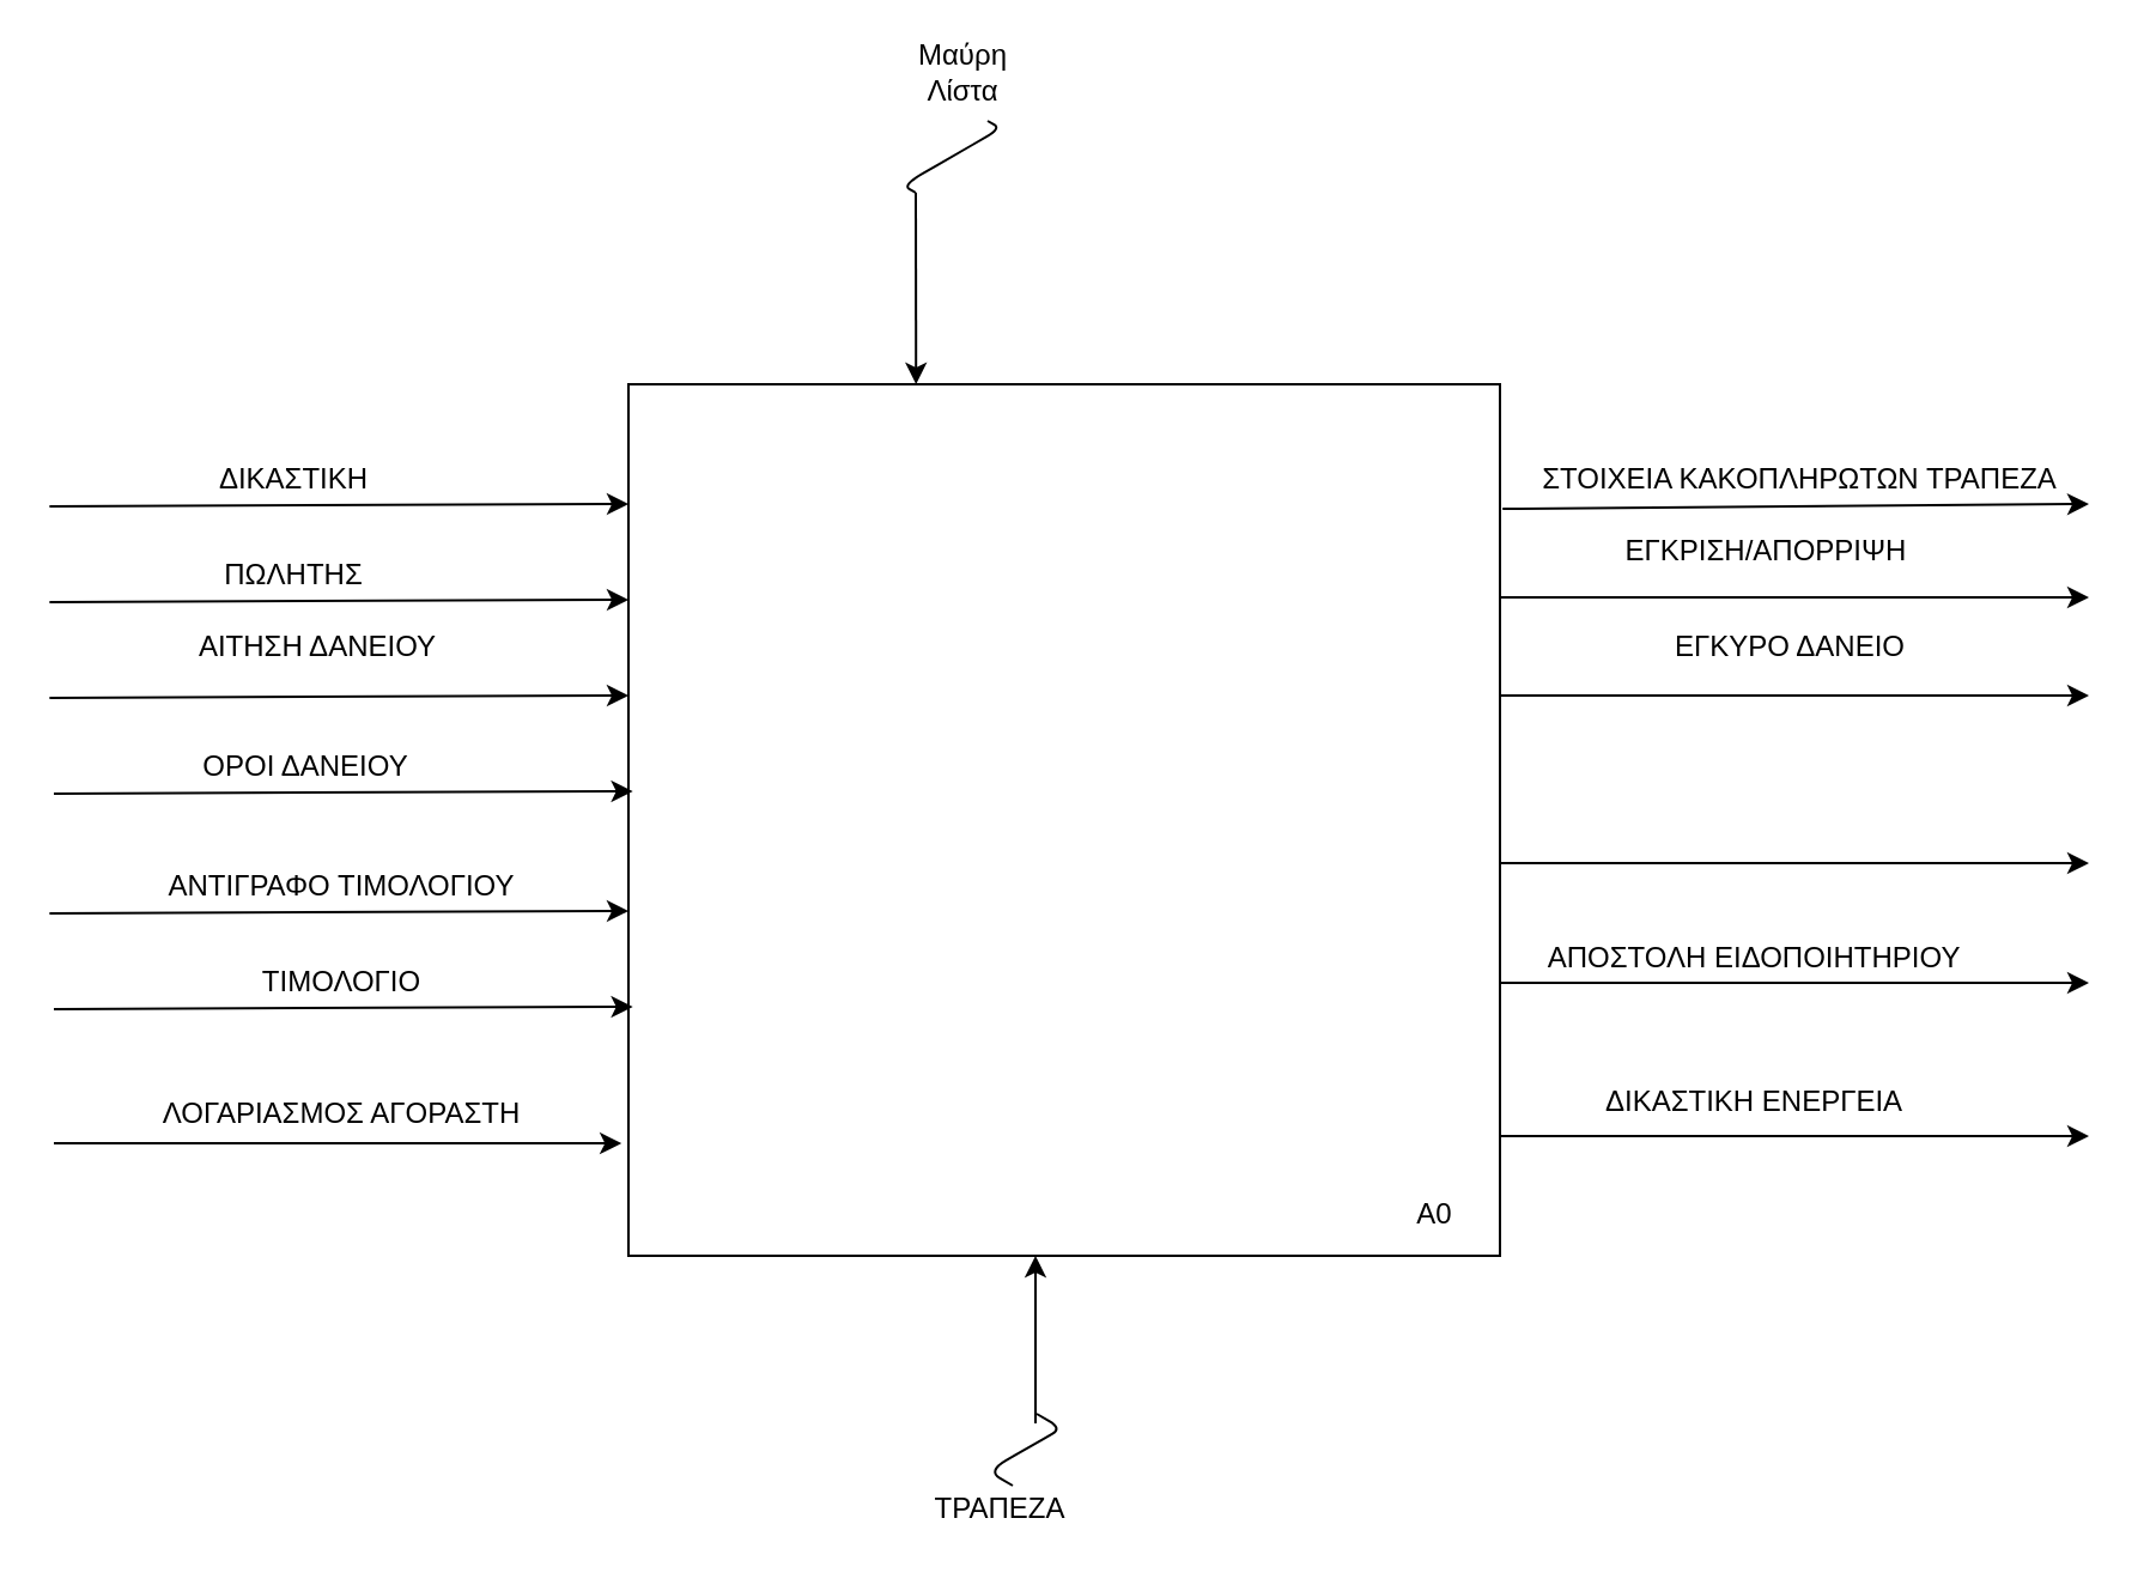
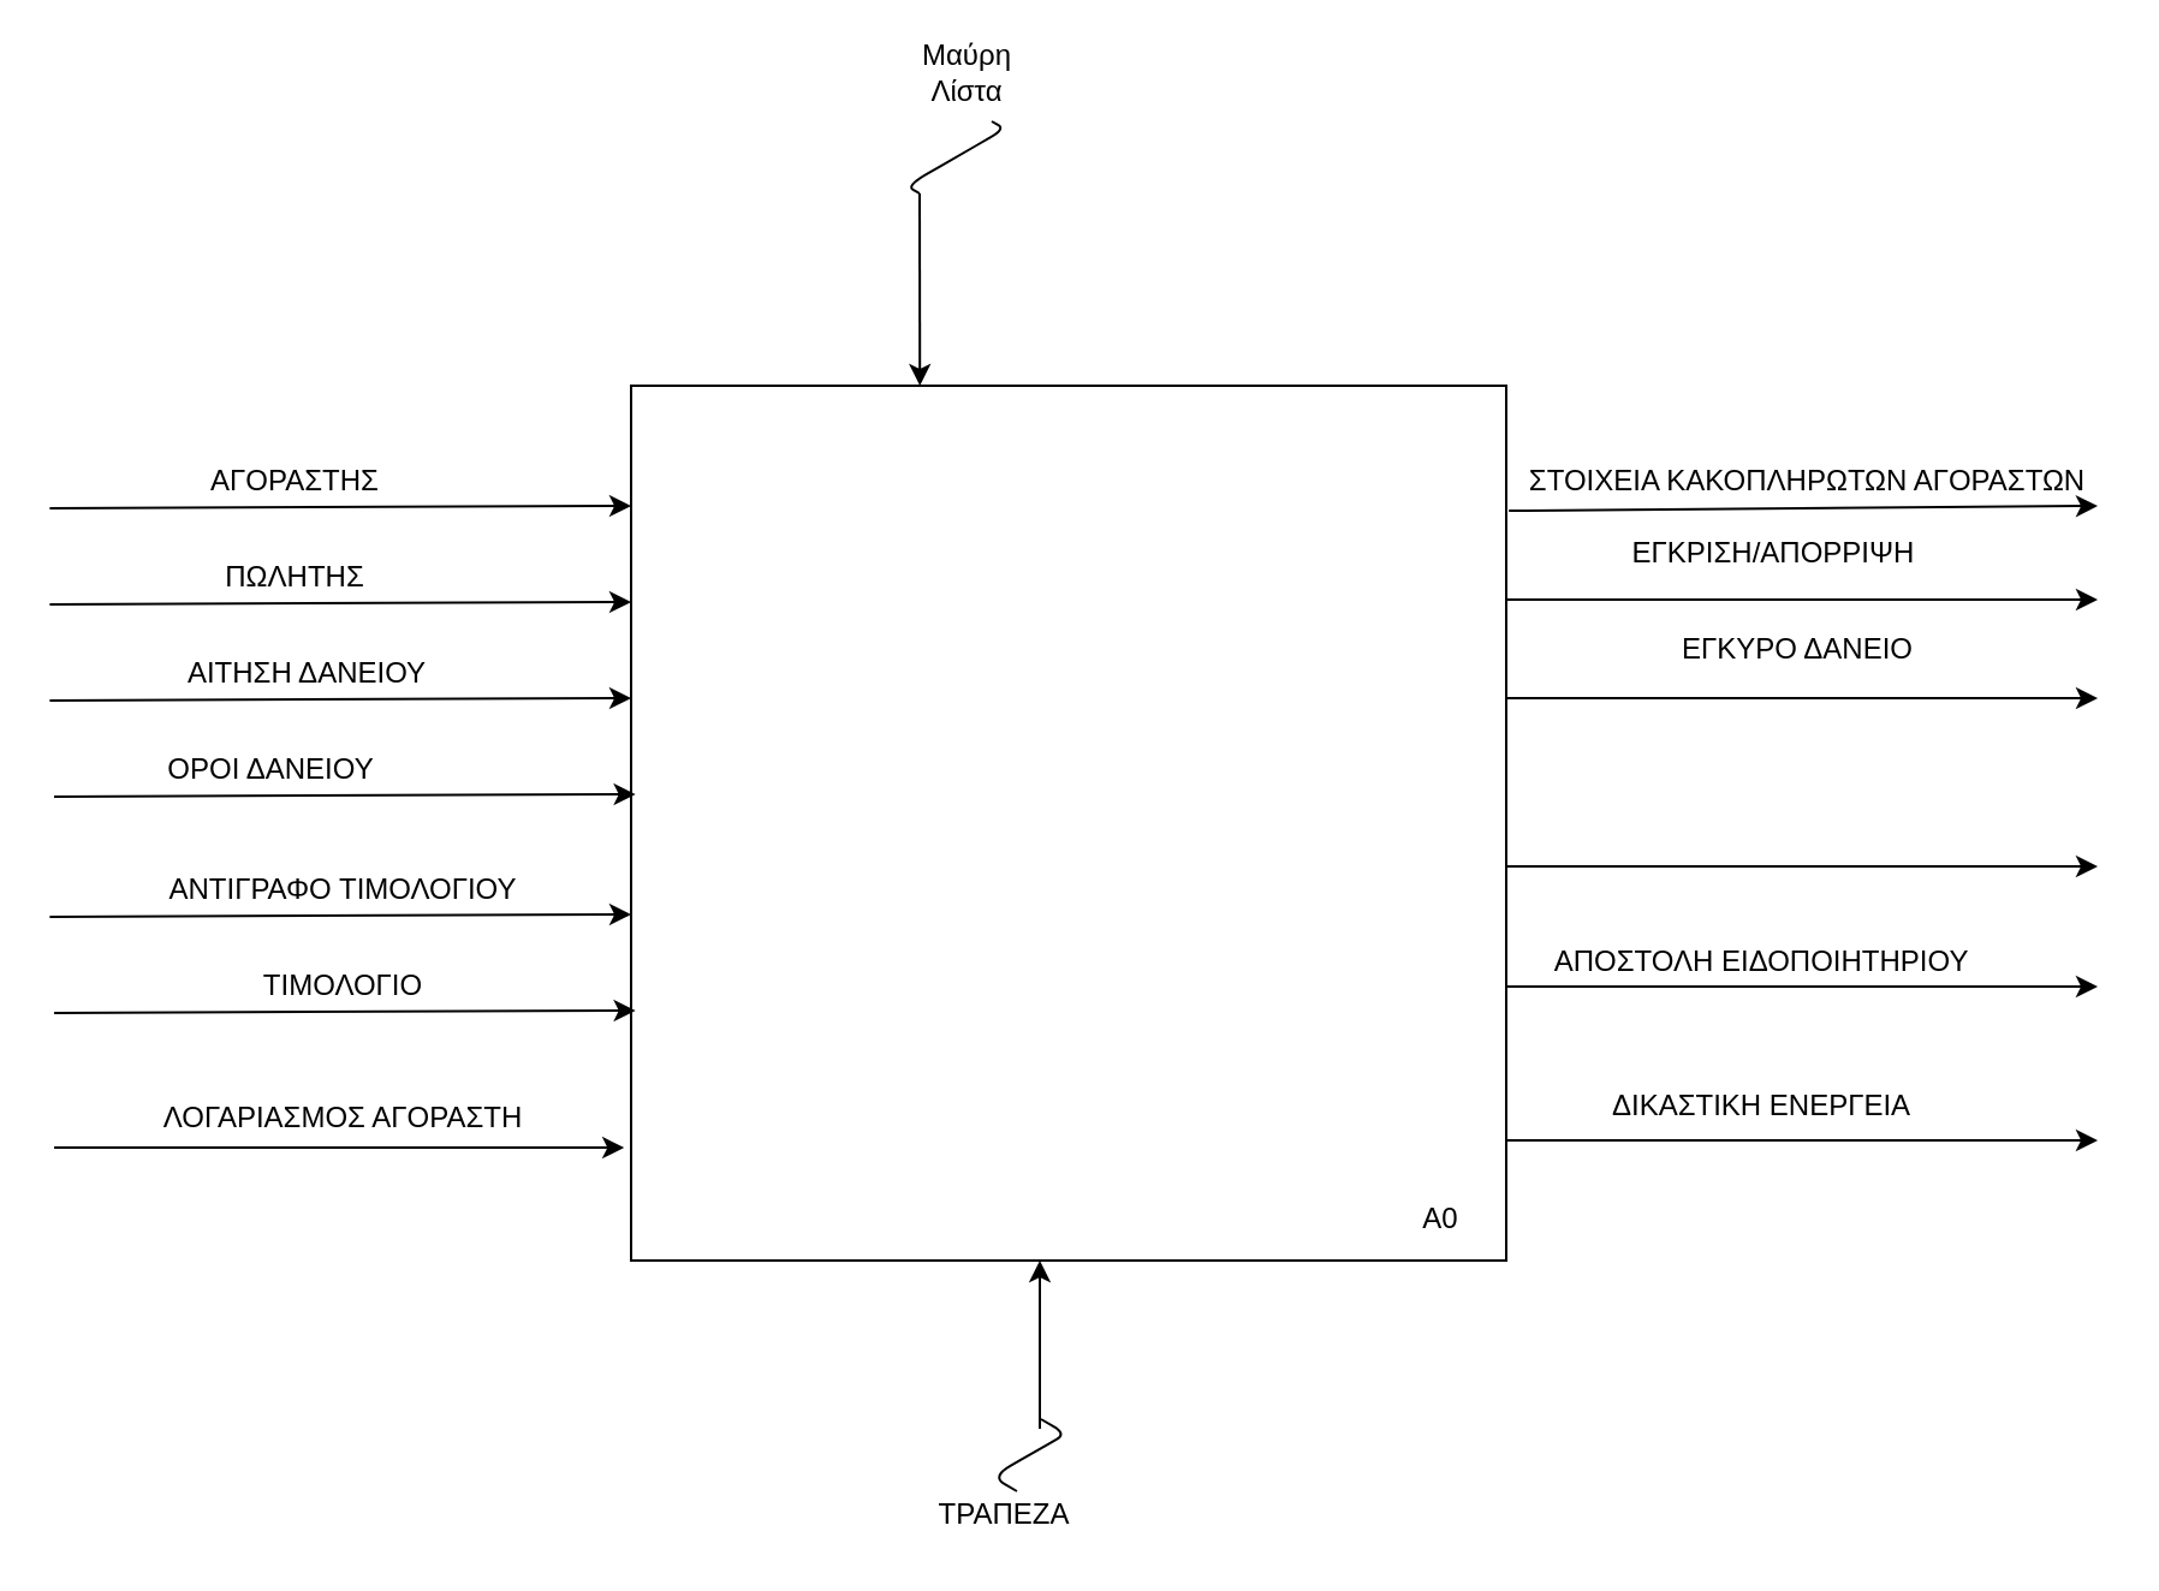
  <mxCell id="0" />
  <mxCell id="1" parent="0" />
  <mxCell id="2" value="" style="whiteSpace=wrap;html=1;aspect=fixed;" parent="1" vertex="1"><mxGeometry x="262" y="160" width="364" height="364" as="geometry" /></mxCell>
  <mxCell id="3" value="" style="endArrow=classic;html=1;entryX=0.33;entryY=0;entryDx=0;entryDy=0;entryPerimeter=0;" parent="1" target="2" edge="1"><mxGeometry width="50" height="50" relative="1" as="geometry"><mxPoint x="382" y="80" as="sourcePoint" /><mxPoint x="432" y="30" as="targetPoint" /></mxGeometry></mxCell>
  <mxCell id="4" value="" style="edgeStyle=isometricEdgeStyle;endArrow=none;html=1;elbow=vertical;" parent="1" edge="1"><mxGeometry width="50" height="100" relative="1" as="geometry"><mxPoint x="382" y="80" as="sourcePoint" /><mxPoint x="412" y="50" as="targetPoint" /></mxGeometry></mxCell>
  <mxCell id="5" value="" style="endArrow=classic;html=1;entryX=0.005;entryY=0.272;entryDx=0;entryDy=0;entryPerimeter=0;" parent="1" edge="1"><mxGeometry width="50" height="50" relative="1" as="geometry"><mxPoint x="20.18" y="210.99" as="sourcePoint" /><mxPoint x="262" y="209.998" as="targetPoint" /></mxGeometry></mxCell>
  <mxCell id="6" value="" style="endArrow=classic;html=1;entryX=0.005;entryY=0.272;entryDx=0;entryDy=0;entryPerimeter=0;" parent="1" edge="1"><mxGeometry width="50" height="50" relative="1" as="geometry"><mxPoint x="20.18" y="290.99" as="sourcePoint" /><mxPoint x="262" y="289.998" as="targetPoint" /></mxGeometry></mxCell>
  <mxCell id="7" value="" style="endArrow=classic;html=1;entryX=0.005;entryY=0.272;entryDx=0;entryDy=0;entryPerimeter=0;" parent="1" edge="1"><mxGeometry width="50" height="50" relative="1" as="geometry"><mxPoint x="22" y="330.99" as="sourcePoint" /><mxPoint x="263.82" y="329.998" as="targetPoint" /></mxGeometry></mxCell>
  <mxCell id="8" value="" style="endArrow=classic;html=1;entryX=0.005;entryY=0.272;entryDx=0;entryDy=0;entryPerimeter=0;" parent="1" edge="1"><mxGeometry width="50" height="50" relative="1" as="geometry"><mxPoint x="20.18" y="380.99" as="sourcePoint" /><mxPoint x="262" y="379.998" as="targetPoint" /></mxGeometry></mxCell>
  <mxCell id="9" value="" style="endArrow=classic;html=1;entryX=0.005;entryY=0.272;entryDx=0;entryDy=0;entryPerimeter=0;" parent="1" edge="1"><mxGeometry width="50" height="50" relative="1" as="geometry"><mxPoint x="22" y="420.99" as="sourcePoint" /><mxPoint x="263.82" y="419.998" as="targetPoint" /></mxGeometry></mxCell>
  <mxCell id="10" value="" style="endArrow=classic;html=1;entryX=0.005;entryY=0.272;entryDx=0;entryDy=0;entryPerimeter=0;" parent="1" edge="1"><mxGeometry width="50" height="50" relative="1" as="geometry"><mxPoint x="20.18" y="250.99" as="sourcePoint" /><mxPoint x="262" y="249.998" as="targetPoint" /></mxGeometry></mxCell>
  <mxCell id="11" value="" style="endArrow=classic;html=1;" parent="1" edge="1"><mxGeometry width="50" height="50" relative="1" as="geometry"><mxPoint x="626" y="249" as="sourcePoint" /><mxPoint x="872" y="249" as="targetPoint" /></mxGeometry></mxCell>
  <mxCell id="12" value="" style="endArrow=classic;html=1;" parent="1" edge="1"><mxGeometry width="50" height="50" relative="1" as="geometry"><mxPoint x="626" y="290" as="sourcePoint" /><mxPoint x="872" y="290" as="targetPoint" /></mxGeometry></mxCell>
  <mxCell id="13" value="" style="endArrow=classic;html=1;" parent="1" edge="1"><mxGeometry width="50" height="50" relative="1" as="geometry"><mxPoint x="626" y="360" as="sourcePoint" /><mxPoint x="872" y="360" as="targetPoint" /></mxGeometry></mxCell>
  <mxCell id="14" value="" style="endArrow=classic;html=1;" parent="1" edge="1"><mxGeometry width="50" height="50" relative="1" as="geometry"><mxPoint x="626" y="410" as="sourcePoint" /><mxPoint x="872" y="410" as="targetPoint" /></mxGeometry></mxCell>
  <mxCell id="15" value="" style="endArrow=classic;html=1;" parent="1" edge="1"><mxGeometry width="50" height="50" relative="1" as="geometry"><mxPoint x="626" y="474" as="sourcePoint" /><mxPoint x="872" y="474" as="targetPoint" /></mxGeometry></mxCell>
  <mxCell id="16" value="A0" style="text;html=1;strokeColor=none;fillColor=none;align=center;verticalAlign=middle;whiteSpace=wrap;rounded=0;" parent="1" vertex="1"><mxGeometry x="572" y="490" width="54" height="34" as="geometry" /></mxCell>
  <mxCell id="17" value="Μαύρη Λίστα" style="text;html=1;strokeColor=none;fillColor=none;align=center;verticalAlign=middle;whiteSpace=wrap;rounded=0;" parent="1" vertex="1"><mxGeometry x="382" y="20" width="40" height="20" as="geometry" /></mxCell>
  <mxCell id="18" value="" style="endArrow=classic;html=1;" parent="1" edge="1"><mxGeometry width="50" height="50" relative="1" as="geometry"><mxPoint x="432" y="594" as="sourcePoint" /><mxPoint x="432" y="524" as="targetPoint" /></mxGeometry></mxCell>
  <mxCell id="19" value="" style="edgeStyle=isometricEdgeStyle;endArrow=none;html=1;elbow=vertical;" parent="1" edge="1"><mxGeometry width="50" height="100" relative="1" as="geometry"><mxPoint x="422.49" y="620" as="sourcePoint" /><mxPoint x="432.49" y="590" as="targetPoint" /></mxGeometry></mxCell>
  <mxCell id="20" value="ΤΡΑΠΕΖΑ" style="text;html=1;align=center;verticalAlign=middle;resizable=0;points=[];autosize=1;" parent="1" vertex="1"><mxGeometry x="382" y="620" width="70" height="20" as="geometry" /></mxCell>
- <mxCell id="21" value="ΔΙΚΑΣΤΙΚΗ" style="text;html=1;align=center;verticalAlign=middle;resizable=0;points=[];autosize=1;" parent="1" vertex="1"><mxGeometry x="77" y="190" width="90" height="20" as="geometry" /></mxCell>
+ <mxCell id="21" value="ΑΓΟΡΑΣΤΗΣ" style="text;html=1;align=center;verticalAlign=middle;resizable=0;points=[];autosize=1;" parent="1" vertex="1"><mxGeometry x="77" y="190" width="90" height="20" as="geometry" /></mxCell>
  <mxCell id="22" value="ΠΩΛΗΤΗΣ" style="text;html=1;align=center;verticalAlign=middle;resizable=0;points=[];autosize=1;" parent="1" vertex="1"><mxGeometry x="87" y="230" width="70" height="20" as="geometry" /></mxCell>
- <mxCell id="23" value="ΑΙΤΗΣΗ ΔΑΝΕΙΟΥ" style="text;html=1;align=center;verticalAlign=middle;resizable=0;points=[];autosize=1;" parent="1" vertex="1"><mxGeometry x="77" y="260" width="110" height="20" as="geometry" /></mxCell>
- <mxCell id="24" value="ΟΡΟΙ ΔΑΝΕΙΟΥ" style="text;html=1;align=center;verticalAlign=middle;resizable=0;points=[];autosize=1;" parent="1" vertex="1"><mxGeometry x="77" y="310" width="100" height="20" as="geometry" /></mxCell>
+ <mxCell id="23" value="ΑΙΤΗΣΗ ΔΑΝΕΙΟΥ" style="text;html=1;align=center;verticalAlign=middle;resizable=0;points=[];autosize=1;" parent="1" vertex="1"><mxGeometry x="72" y="270" width="110" height="20" as="geometry" /></mxCell>
+ <mxCell id="24" value="ΟΡΟΙ ΔΑΝΕΙΟΥ" style="text;html=1;align=center;verticalAlign=middle;resizable=0;points=[];autosize=1;" parent="1" vertex="1"><mxGeometry x="62" y="310" width="100" height="20" as="geometry" /></mxCell>
  <mxCell id="25" value="ΑΝΤΙΓΡΑΦΟ ΤΙΜΟΛΟΓΙΟΥ" style="text;html=1;align=center;verticalAlign=middle;resizable=0;points=[];autosize=1;" parent="1" vertex="1"><mxGeometry x="62" y="360" width="160" height="20" as="geometry" /></mxCell>
  <mxCell id="26" value="ΔΙΚΑΣΤΙΚΗ ΕΝΕΡΓΕΙΑ" style="text;html=1;align=center;verticalAlign=middle;resizable=0;points=[];autosize=1;" parent="1" vertex="1"><mxGeometry x="662" y="450" width="140" height="20" as="geometry" /></mxCell>
  <mxCell id="27" value="ΑΠΟΣΤΟΛΗ ΕΙΔΟΠΟΙΗΤΗΡΙΟΥ" style="text;html=1;align=center;verticalAlign=middle;resizable=0;points=[];autosize=1;" parent="1" vertex="1"><mxGeometry x="637" y="390" width="190" height="20" as="geometry" /></mxCell>
  <mxCell id="28" value="ΤΙΜΟΛΟΓΙΟ" style="text;html=1;align=center;verticalAlign=middle;resizable=0;points=[];autosize=1;" parent="1" vertex="1"><mxGeometry x="102" y="400" width="80" height="20" as="geometry" /></mxCell>
  <mxCell id="29" value="ΕΓΚΥΡΟ ΔΑΝΕΙΟ" style="text;html=1;align=center;verticalAlign=middle;resizable=0;points=[];autosize=1;" parent="1" vertex="1"><mxGeometry x="692" y="260" width="110" height="20" as="geometry" /></mxCell>
  <mxCell id="30" value="ΕΓΚΡΙΣΗ/ΑΠΟΡΡΙΨΗ" style="text;html=1;align=center;verticalAlign=middle;resizable=0;points=[];autosize=1;" parent="1" vertex="1"><mxGeometry x="672" y="220" width="130" height="20" as="geometry" /></mxCell>
  <mxCell id="31" value="" style="endArrow=classic;html=1;entryX=-0.008;entryY=0.871;entryDx=0;entryDy=0;entryPerimeter=0;" parent="1" target="2" edge="1"><mxGeometry width="50" height="50" relative="1" as="geometry"><mxPoint y="477" as="sourcePoint" x="22" /><mxPoint x="72" y="430" as="targetPoint" /></mxGeometry></mxCell>
  <mxCell id="32" value="ΛΟΓΑΡΙΑΣΜΟΣ ΑΓΟΡΑΣΤΗ" style="text;html=1;align=center;verticalAlign=middle;resizable=0;points=[];autosize=1;" parent="1" vertex="1"><mxGeometry x="62" y="455" width="160" height="20" as="geometry" /></mxCell>
  <mxCell id="33" value="" style="endArrow=classic;html=1;exitX=1.003;exitY=0.143;exitDx=0;exitDy=0;exitPerimeter=0;" edge="1" parent="1" source="2"><mxGeometry width="50" height="50" relative="1" as="geometry"><mxPoint x="632" y="210" as="sourcePoint" /><mxPoint x="872" y="210" as="targetPoint" /></mxGeometry></mxCell>
- <mxCell id="34" value="ΣΤΟΙΧΕΙΑ ΚΑΚΟΠΛΗΡΩΤΩΝ ΤΡΑΠΕΖΑ" style="text;html=1;align=center;verticalAlign=middle;resizable=0;points=[];autosize=1;" vertex="1" parent="1"><mxGeometry x="626" y="190" width="250" height="20" as="geometry" /></mxCell>
+ <mxCell id="34" value="ΣΤΟΙΧΕΙΑ ΚΑΚΟΠΛΗΡΩΤΩΝ ΑΓΟΡΑΣΤΩΝ" style="text;html=1;align=center;verticalAlign=middle;resizable=0;points=[];autosize=1;" vertex="1" parent="1"><mxGeometry x="626" y="190" width="250" height="20" as="geometry" /></mxCell>
